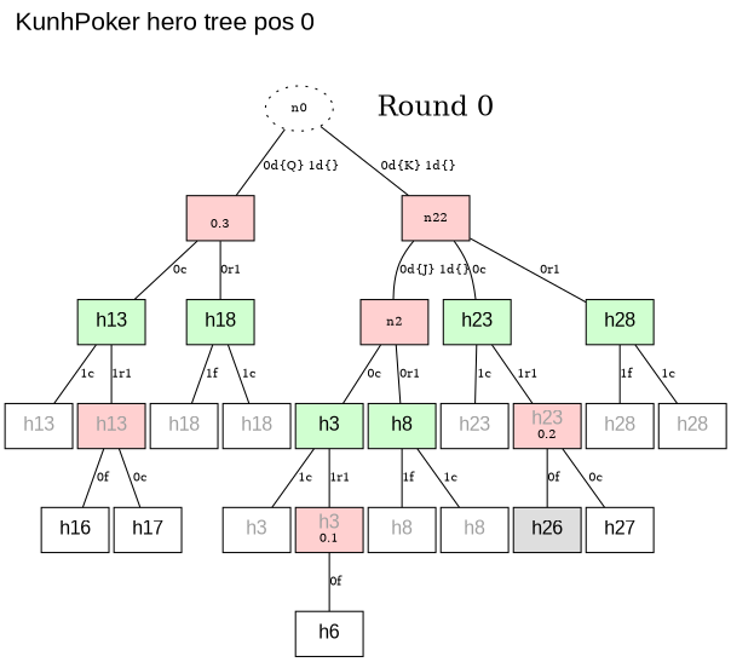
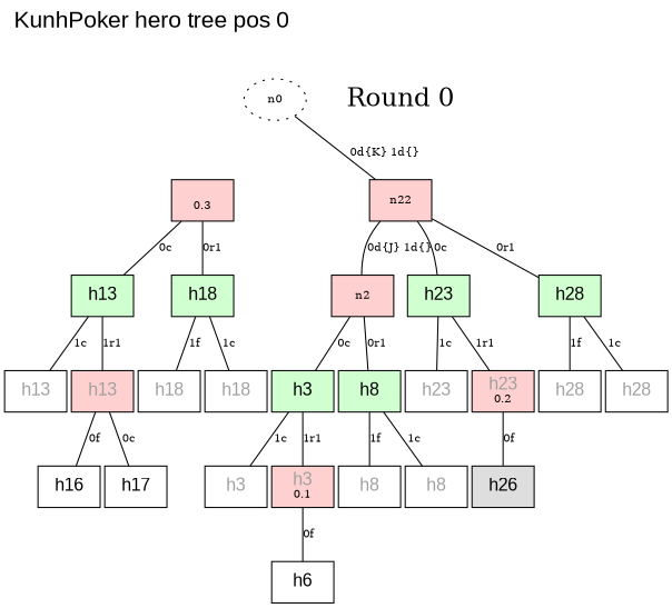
  digraph {
    fontname=arial
    fontsize=20
    label="KunhPoker hero tree pos 0"
    labeljust=l
    labelloc=t
    nodesep=0.05
    node [fillcolor="#FFFFFF" fontsize=10 shape=box style=filled]
    edge [arrowhead=none fontsize=10]
    n0 [shape=ellipse style="filled, dotted"]
    round0 [fontsize=22 label="Round 0" peripheries=0 style=bold fillcolor="" shape=""]
    n12 [fillcolor="#FFD0D0" label=<<BR/>0.3>]
    n22 [fillcolor="#FFD0D0"]
    n4 [label=<<FONT FACE = "ARIAL" COLOR="#A0A0A0" POINT-SIZE="15">h3</FONT>>]
    n3 [fillcolor="#D0FFD0" label=<<FONT FACE = "ARIAL" COLOR="#000000" POINT-SIZE="15">h3</FONT>>]
    n5 [fillcolor="#FFD0D0" label=<<FONT FACE = "ARIAL" COLOR="#A0A0A0" POINT-SIZE="15">h3</FONT><BR/>0.1>]
    n6 [label=<<FONT FACE = "ARIAL" COLOR="#000000" POINT-SIZE="15">h6</FONT>>]
    n2 [fillcolor="#FFD0D0"]
    n8 [fillcolor="#D0FFD0" label=<<FONT FACE = "ARIAL" COLOR="#000000" POINT-SIZE="15">h8</FONT>>]
    n9 [label=<<FONT FACE = "ARIAL" COLOR="#A0A0A0" POINT-SIZE="15">h8</FONT>>]
    n10 [label=<<FONT FACE = "ARIAL" COLOR="#A0A0A0" POINT-SIZE="15">h8</FONT>>]
    n13 [fillcolor="#D0FFD0" label=<<FONT FACE = "ARIAL" COLOR="#000000" POINT-SIZE="15">h13</FONT>>]
    n18 [fillcolor="#D0FFD0" label=<<FONT FACE = "ARIAL" COLOR="#000000" POINT-SIZE="15">h18</FONT>>]
    n23 [fillcolor="#D0FFD0" label=<<FONT FACE = "ARIAL" COLOR="#000000" POINT-SIZE="15">h23</FONT>>]
    n28 [fillcolor="#D0FFD0" label=<<FONT FACE = "ARIAL" COLOR="#000000" POINT-SIZE="15">h28</FONT>>]
    n14 [label=<<FONT FACE = "ARIAL" COLOR="#A0A0A0" POINT-SIZE="15">h13</FONT>>]
    n15 [fillcolor="#FFD0D0" label=<<FONT FACE = "ARIAL" COLOR="#A0A0A0" POINT-SIZE="15">h13</FONT>>]
    n16 [label=<<FONT FACE = "ARIAL" COLOR="#000000" POINT-SIZE="15">h16</FONT>>]
    n17 [label=<<FONT FACE = "ARIAL" COLOR="#000000" POINT-SIZE="15">h17</FONT>>]
    n19 [label=<<FONT FACE = "ARIAL" COLOR="#A0A0A0" POINT-SIZE="15">h18</FONT>>]
    n20 [label=<<FONT FACE = "ARIAL" COLOR="#A0A0A0" POINT-SIZE="15">h18</FONT>>]
    n24 [label=<<FONT FACE = "ARIAL" COLOR="#A0A0A0" POINT-SIZE="15">h23</FONT>>]
    n25 [fillcolor="#FFD0D0" label=<<FONT FACE = "ARIAL" COLOR="#A0A0A0" POINT-SIZE="15">h23</FONT><BR/>0.2>]
    n26 [fillcolor="#DEDEDE" label=<<FONT FACE = "ARIAL" COLOR="#000000" POINT-SIZE="15">h26</FONT>>]
-   n27 [label=<<FONT FACE = "ARIAL" COLOR="#000000" POINT-SIZE="15">h27</FONT>>]
    n29 [label=<<FONT FACE = "ARIAL" COLOR="#A0A0A0" POINT-SIZE="15">h28</FONT>>]
    n30 [label=<<FONT FACE = "ARIAL" COLOR="#A0A0A0" POINT-SIZE="15">h28</FONT>>]
    subgraph sub_1 {
      rank=same
      n0
      round0
    }
-   n0 -> n12 [label="0d{Q} 1d{}"]
    n0 -> n22 [label="0d{K} 1d{}"]
    n12 -> n13 [label="0c"]
    n12 -> n18 [label="0r1"]
    n22 -> n2 [label="0d{J} 1d{}"]
    n22 -> n23 [label="0c"]
    n22 -> n28 [label="0r1"]
    n3 -> n4 [label="1c"]
    n3 -> n5 [label="1r1"]
    n5 -> n6 [label="0f"]
    n2 -> n3 [label="0c"]
    n2 -> n8 [label="0r1"]
    n8 -> n9 [label="1f"]
    n8 -> n10 [label="1c"]
    n13 -> n14 [label="1c"]
    n13 -> n15 [label="1r1"]
    n18 -> n19 [label="1f"]
    n18 -> n20 [label="1c"]
    n23 -> n24 [label="1c"]
    n23 -> n25 [label="1r1"]
    n28 -> n29 [label="1f"]
    n28 -> n30 [label="1c"]
    n15 -> n16 [label="0f"]
    n15 -> n17 [label="0c"]
    n25 -> n26 [label="0f"]
-   n25 -> n27 [label="0c"]
  }
